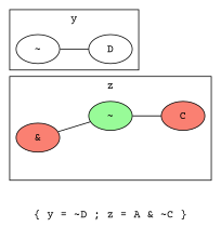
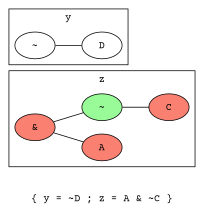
  graph {
    label="{ y = ~D ; z = A & ~C }"
    rankdir=LR
    fontname="Courier Prime"
    node [style=filled fillcolor=salmon fontname="Courier Prime"]
    edge [fontname="Courier Prime"]
    n1 [label="&"]
+   n2 [label=A]
    n3 [label="~" fillcolor=palegreen]
    n4 [label=C]
    n5 [label="~" fillcolor=white]
    n6 [label=D fillcolor=white]
    subgraph cluster_1 {
      label=z
      n1
+     n2
      n3
      n4
    }
    subgraph cluster_2 {
      label=y
      n5
      n6
    }
+   n1 -- n2
    n1 -- n3
    n3 -- n4
    n5 -- n6
  }
